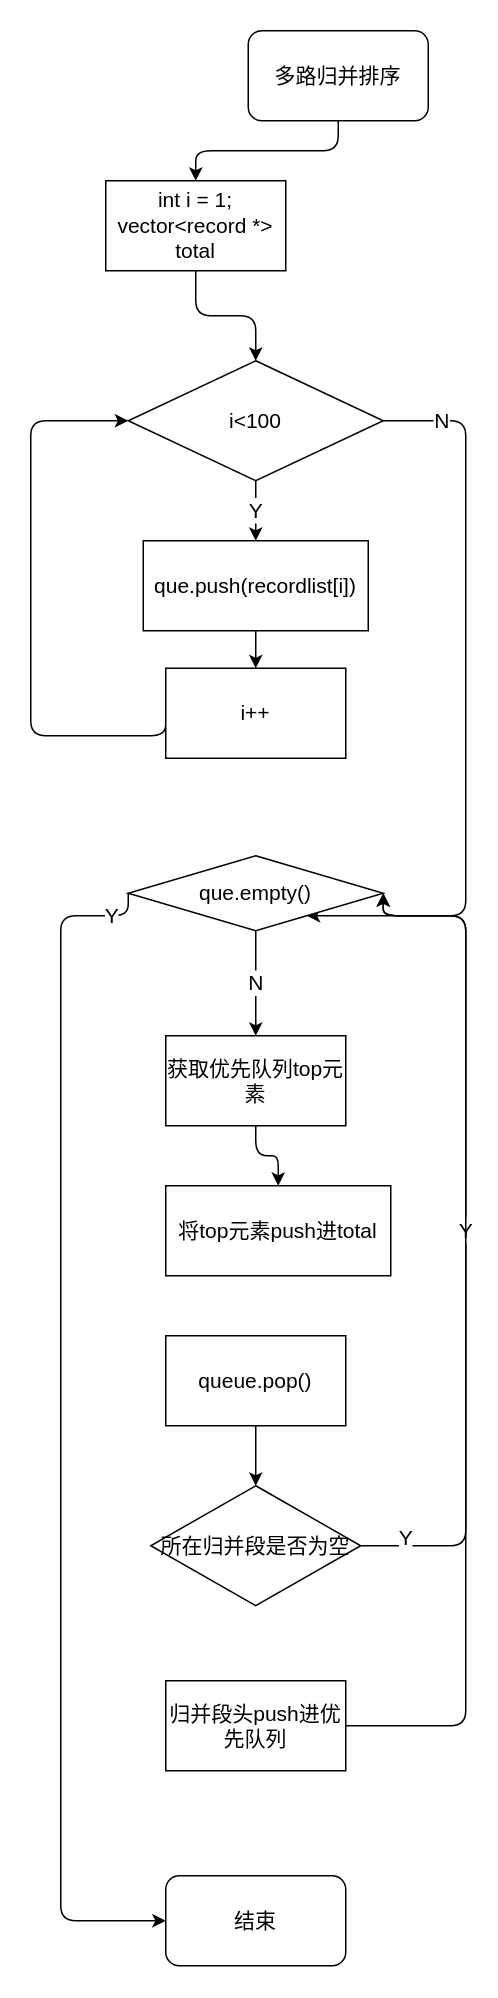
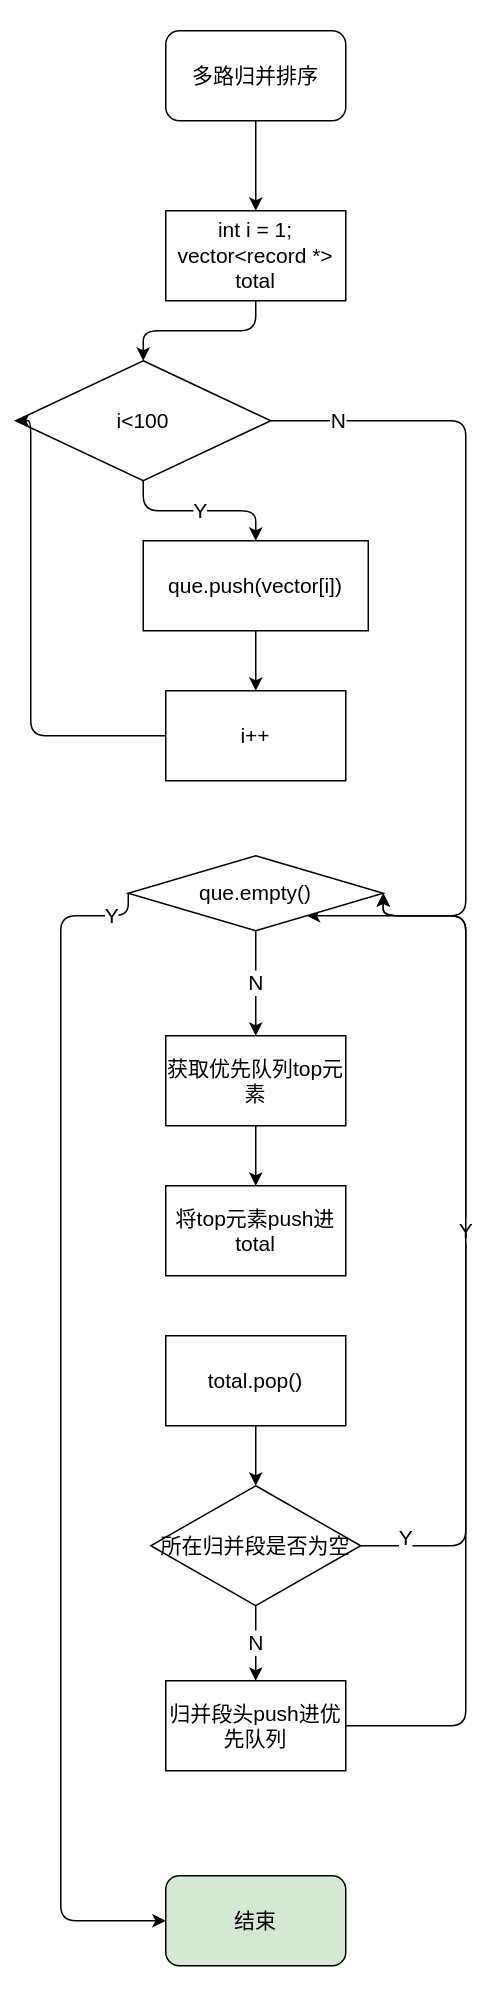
  <mxCell id="0" />
  <mxCell id="1" parent="0" />
  <mxCell id="2" style="edgeStyle=orthogonalEdgeStyle;html=1;exitX=0.5;exitY=1;exitDx=0;exitDy=0;fontSize=14;" edge="1" parent="1" source="3" target="5"><mxGeometry relative="1" as="geometry" /></mxCell>
- <mxCell id="3" value="多路归并排序" style="rounded=1;whiteSpace=wrap;html=1;fontSize=14;" vertex="1" parent="1"><mxGeometry x="165" y="20" width="120" height="60" as="geometry" /></mxCell>
+ <mxCell id="3" value="多路归并排序" style="rounded=1;whiteSpace=wrap;html=1;fontSize=14;" vertex="1" parent="1"><mxGeometry x="110" y="20" width="120" height="60" as="geometry" /></mxCell>
  <mxCell id="4" style="edgeStyle=orthogonalEdgeStyle;html=1;exitX=0.5;exitY=1;exitDx=0;exitDy=0;fontSize=14;" edge="1" parent="1" source="5" target="8"><mxGeometry relative="1" as="geometry" /></mxCell>
- <mxCell id="5" value="int i = 1;&lt;br&gt;vector&amp;lt;record *&amp;gt;&lt;br&gt;total" style="rounded=0;whiteSpace=wrap;html=1;fontSize=14;" vertex="1" parent="1"><mxGeometry x="70" y="120" width="120" height="60" as="geometry" /></mxCell>
+ <mxCell id="5" value="int i = 1;&lt;br&gt;vector&amp;lt;record *&amp;gt;&lt;br&gt;total" style="rounded=0;whiteSpace=wrap;html=1;fontSize=14;" vertex="1" parent="1"><mxGeometry x="110" y="140" width="120" height="60" as="geometry" /></mxCell>
  <mxCell id="6" value="Y" style="edgeStyle=orthogonalEdgeStyle;html=1;exitX=0.5;exitY=1;exitDx=0;exitDy=0;fontSize=14;" edge="1" parent="1" source="8" target="10"><mxGeometry relative="1" as="geometry" /></mxCell>
  <mxCell id="7" value="N" style="edgeStyle=orthogonalEdgeStyle;html=1;exitX=1;exitY=0.5;exitDx=0;exitDy=0;fontSize=14;" edge="1" parent="1" source="8" target="15"><mxGeometry x="-0.841" relative="1" as="geometry"><Array as="points"><mxPoint x="310" y="280" /><mxPoint x="310" y="610" /></Array><mxPoint as="offset" /></mxGeometry></mxCell>
- <mxCell id="8" value="i&amp;lt;100" style="rhombus;whiteSpace=wrap;html=1;fontSize=14;" vertex="1" parent="1"><mxGeometry x="85" y="240" width="170" height="80" as="geometry" /></mxCell>
+ <mxCell id="8" value="i&amp;lt;100" style="rhombus;whiteSpace=wrap;html=1;fontSize=14;" vertex="1" parent="1"><mxGeometry x="10" y="240" width="170" height="80" as="geometry" /></mxCell>
  <mxCell id="9" style="edgeStyle=orthogonalEdgeStyle;html=1;exitX=0.5;exitY=1;exitDx=0;exitDy=0;fontSize=14;" edge="1" parent="1" source="10" target="12"><mxGeometry relative="1" as="geometry" /></mxCell>
- <mxCell id="10" value="que.push(recordlist[i])" style="rounded=0;whiteSpace=wrap;html=1;fontSize=14;" vertex="1" parent="1"><mxGeometry x="95" y="360" width="150" height="60" as="geometry" /></mxCell>
+ <mxCell id="10" value="que.push(vector[i])" style="rounded=0;whiteSpace=wrap;html=1;fontSize=14;" vertex="1" parent="1"><mxGeometry x="95" y="360" width="150" height="60" as="geometry" /></mxCell>
  <mxCell id="11" style="edgeStyle=orthogonalEdgeStyle;html=1;exitX=0;exitY=0.5;exitDx=0;exitDy=0;entryX=0;entryY=0.5;entryDx=0;entryDy=0;fontSize=14;" edge="1" parent="1" source="12" target="8"><mxGeometry relative="1" as="geometry"><Array as="points"><mxPoint x="20" y="490" /><mxPoint x="20" y="280" /></Array></mxGeometry></mxCell>
- <mxCell id="12" value="i++" style="rounded=0;whiteSpace=wrap;html=1;fontSize=14;" vertex="1" parent="1"><mxGeometry x="110" y="445" width="120" height="60" as="geometry" /></mxCell>
+ <mxCell id="12" value="i++" style="rounded=0;whiteSpace=wrap;html=1;fontSize=14;" vertex="1" parent="1"><mxGeometry x="110" y="460" width="120" height="60" as="geometry" /></mxCell>
  <mxCell id="13" value="N" style="edgeStyle=orthogonalEdgeStyle;html=1;exitX=0.5;exitY=1;exitDx=0;exitDy=0;fontSize=14;" edge="1" parent="1" source="15" target="17"><mxGeometry relative="1" as="geometry" /></mxCell>
  <mxCell id="14" value="Y" style="edgeStyle=orthogonalEdgeStyle;html=1;exitX=0;exitY=0.5;exitDx=0;exitDy=0;entryX=0;entryY=0.5;entryDx=0;entryDy=0;fontSize=14;" edge="1" parent="1" source="15" target="26"><mxGeometry x="-0.936" relative="1" as="geometry"><Array as="points"><mxPoint x="40" y="610" /><mxPoint x="40" y="1280" /></Array><mxPoint as="offset" /></mxGeometry></mxCell>
  <mxCell id="15" value="que.empty()" style="rhombus;whiteSpace=wrap;html=1;fontSize=14;" vertex="1" parent="1"><mxGeometry x="85" y="570" width="170" height="50" as="geometry" /></mxCell>
  <mxCell id="16" style="edgeStyle=orthogonalEdgeStyle;html=1;exitX=0.5;exitY=1;exitDx=0;exitDy=0;fontSize=14;" edge="1" parent="1" source="17" target="20"><mxGeometry relative="1" as="geometry" /></mxCell>
  <mxCell id="17" value="获取优先队列top元素" style="rounded=0;whiteSpace=wrap;html=1;fontSize=14;" vertex="1" parent="1"><mxGeometry x="110" y="690" width="120" height="60" as="geometry" /></mxCell>
  <mxCell id="18" style="edgeStyle=orthogonalEdgeStyle;html=1;exitX=0.5;exitY=1;exitDx=0;exitDy=0;fontSize=14;" edge="1" parent="1" source="19" target="23"><mxGeometry relative="1" as="geometry" /></mxCell>
- <mxCell id="19" value="queue.pop()" style="rounded=0;whiteSpace=wrap;html=1;fontSize=14;" vertex="1" parent="1"><mxGeometry x="110" y="890" width="120" height="60" as="geometry" /></mxCell>
- <mxCell id="20" value="将top元素push进total" style="rounded=0;whiteSpace=wrap;html=1;fontSize=14;" vertex="1" parent="1"><mxGeometry x="110" y="790" width="150" height="60" as="geometry" /></mxCell>
+ <mxCell id="19" value="total.pop()" style="rounded=0;whiteSpace=wrap;html=1;fontSize=14;" vertex="1" parent="1"><mxGeometry x="110" y="890" width="120" height="60" as="geometry" /></mxCell>
+ <mxCell id="20" value="将top元素push进total" style="rounded=0;whiteSpace=wrap;html=1;fontSize=14;" vertex="1" parent="1"><mxGeometry x="110" y="790" width="120" height="60" as="geometry" /></mxCell>
+ <mxCell id="21" value="N" style="edgeStyle=orthogonalEdgeStyle;html=1;exitX=0.5;exitY=1;exitDx=0;exitDy=0;fontSize=14;" edge="1" parent="1" source="23" target="25"><mxGeometry relative="1" as="geometry" /></mxCell>
  <mxCell id="22" value="Y" style="edgeStyle=orthogonalEdgeStyle;html=1;exitX=1;exitY=0.5;exitDx=0;exitDy=0;entryX=1;entryY=0.5;entryDx=0;entryDy=0;fontSize=14;" edge="1" parent="1" source="23" target="15"><mxGeometry relative="1" as="geometry"><Array as="points"><mxPoint x="310" y="1030" /><mxPoint x="310" y="610" /></Array></mxGeometry></mxCell>
  <mxCell id="23" value="所在归并段是否为空" style="rhombus;whiteSpace=wrap;html=1;fontSize=14;" vertex="1" parent="1"><mxGeometry x="100" y="990" width="140" height="80" as="geometry" /></mxCell>
  <mxCell id="24" value="Y" style="edgeStyle=orthogonalEdgeStyle;html=1;exitX=1;exitY=0.5;exitDx=0;exitDy=0;entryX=1;entryY=0.5;entryDx=0;entryDy=0;fontSize=14;" edge="1" parent="1" source="25" target="15"><mxGeometry x="-0.407" y="40" relative="1" as="geometry"><Array as="points"><mxPoint x="310" y="1150" /><mxPoint x="310" y="610" /></Array><mxPoint as="offset" /></mxGeometry></mxCell>
  <mxCell id="25" value="归并段头push进优先队列" style="rounded=0;whiteSpace=wrap;html=1;fontSize=14;" vertex="1" parent="1"><mxGeometry x="110" y="1120" width="120" height="60" as="geometry" /></mxCell>
- <mxCell id="26" value="结束" style="rounded=1;whiteSpace=wrap;html=1;fontSize=14;" vertex="1" parent="1"><mxGeometry x="110" y="1250" width="120" height="60" as="geometry" /></mxCell>
+ <mxCell id="26" value="结束" style="rounded=1;whiteSpace=wrap;html=1;fontSize=14;fillColor=#d5e8d4;" vertex="1" parent="1"><mxGeometry x="110" y="1250" width="120" height="60" as="geometry" /></mxCell>
